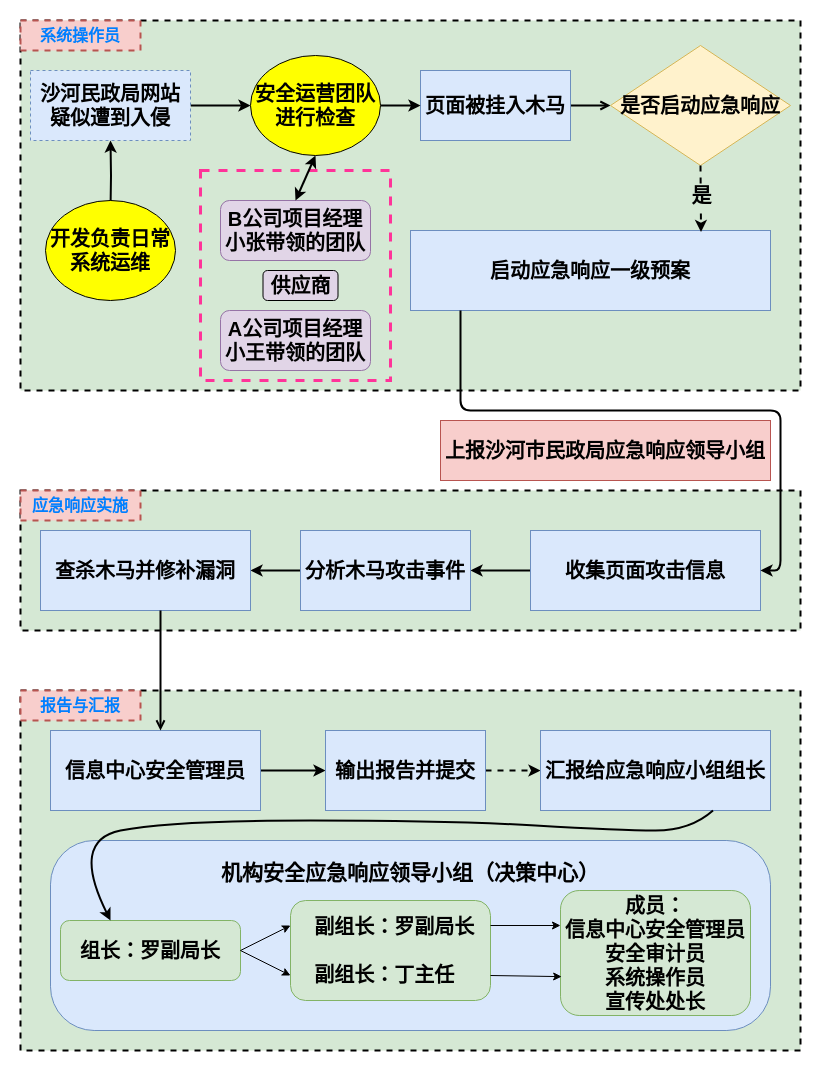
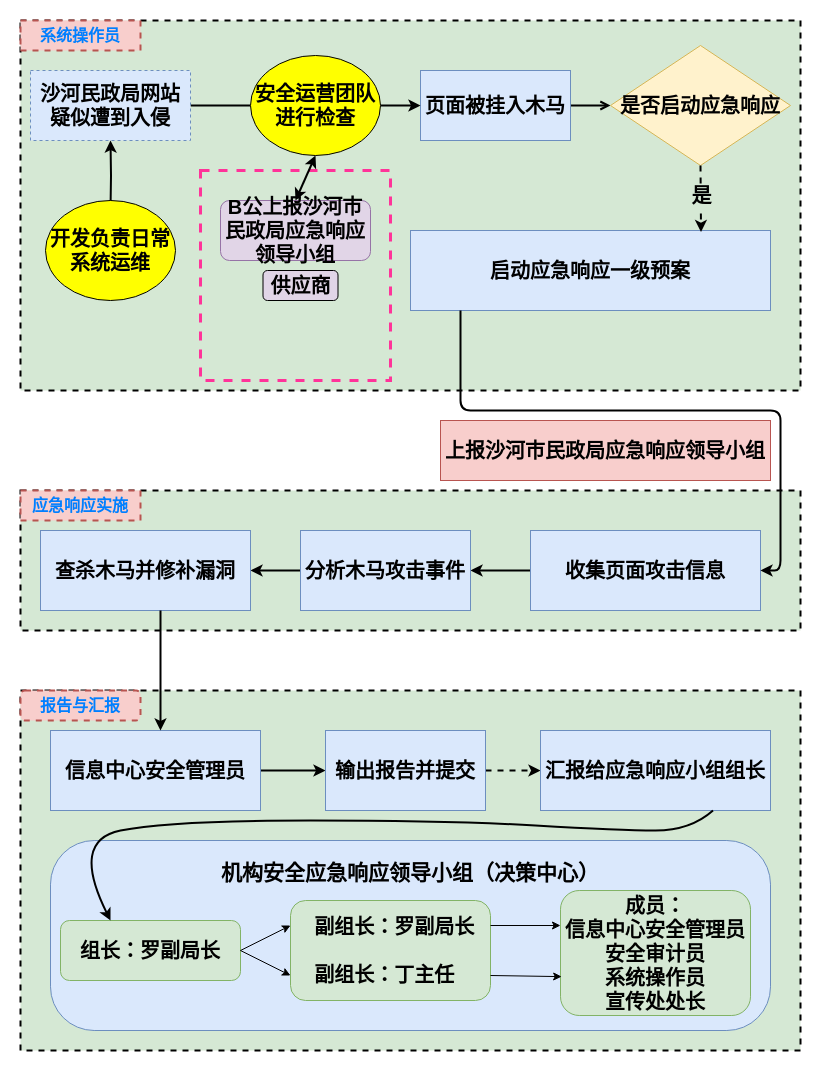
  <mxCell id="0" />
  <mxCell id="1" parent="0" />
  <mxCell id="2" value="" style="whiteSpace=wrap;html=1;dashed=1;fillColor=#d5e8d4;strokeWidth=2;" parent="1" vertex="1"><mxGeometry x="20" y="20" width="780" height="370" as="geometry" /></mxCell>
  <mxCell id="3" value="&lt;font style=&quot;font-size: 16px&quot; color=&quot;#007fff&quot;&gt;&lt;b&gt;系统操作员&lt;/b&gt;&lt;/font&gt;" style="whiteSpace=wrap;html=1;dashed=1;strokeWidth=2;fillColor=#f8cecc;strokeColor=#b85450;" parent="1" vertex="1"><mxGeometry x="20" y="20" width="120" height="30" as="geometry" /></mxCell>
- <mxCell id="4" value="" style="edgeStyle=orthogonalEdgeStyle;rounded=0;orthogonalLoop=1;jettySize=auto;html=1;labelBackgroundColor=none;strokeWidth=2;fillColor=#00FFFF;" parent="1" source="5" target="27" edge="1"><mxGeometry relative="1" as="geometry" /></mxCell>
+ <mxCell id="4" value="" style="edgeStyle=orthogonalEdgeStyle;rounded=0;orthogonalLoop=1;jettySize=auto;html=1;labelBackgroundColor=none;strokeWidth=2;fillColor=#00FFFF;endArrow=none;" parent="1" source="5" target="27" edge="1"><mxGeometry relative="1" as="geometry" /></mxCell>
  <mxCell id="5" value="&lt;font style=&quot;font-size: 20px&quot;&gt;&lt;b&gt;沙河民政局网站疑似遭到入侵&lt;/b&gt;&lt;/font&gt;" style="whiteSpace=wrap;html=1;strokeWidth=1;fillColor=#dae8fc;strokeColor=#6c8ebf;dashed=1;" parent="1" vertex="1"><mxGeometry x="30" y="70" width="160" height="70" as="geometry" /></mxCell>
  <mxCell id="6" value="&lt;font style=&quot;font-size: 20px&quot;&gt;&lt;b&gt;启动应急响应一级预案&lt;/b&gt;&lt;/font&gt;" style="whiteSpace=wrap;html=1;strokeWidth=1;fillColor=#dae8fc;strokeColor=#6c8ebf;" parent="1" vertex="1"><mxGeometry x="410" y="230" width="360" height="80" as="geometry" /></mxCell>
  <mxCell id="7" value="" style="whiteSpace=wrap;html=1;strokeWidth=2;dashed=1;fillColor=#d5e8d4;" parent="1" vertex="1"><mxGeometry x="20" y="490" width="780" height="140" as="geometry" /></mxCell>
  <mxCell id="8" value="" style="edgeStyle=orthogonalEdgeStyle;orthogonalLoop=1;jettySize=auto;html=1;strokeWidth=2;" parent="1" source="9" target="12" edge="1"><mxGeometry relative="1" as="geometry" /></mxCell>
  <mxCell id="9" value="&lt;font style=&quot;font-size: 20px&quot;&gt;&lt;b&gt;收集页面攻击信息&lt;/b&gt;&lt;/font&gt;" style="whiteSpace=wrap;html=1;strokeWidth=1;fillColor=#dae8fc;strokeColor=#6c8ebf;" parent="1" vertex="1"><mxGeometry x="530" y="530" width="230" height="80" as="geometry" /></mxCell>
  <mxCell id="10" style="edgeStyle=orthogonalEdgeStyle;orthogonalLoop=1;jettySize=auto;html=1;strokeWidth=2;" parent="1" source="6" target="9" edge="1"><mxGeometry relative="1" as="geometry"><Array as="points"><mxPoint x="460" y="410" /><mxPoint x="780" y="410" /><mxPoint x="780" y="570" /></Array></mxGeometry></mxCell>
  <mxCell id="11" value="" style="edgeStyle=orthogonalEdgeStyle;orthogonalLoop=1;jettySize=auto;html=1;strokeWidth=2;" parent="1" source="12" target="13" edge="1"><mxGeometry relative="1" as="geometry" /></mxCell>
  <mxCell id="12" value="&lt;font style=&quot;font-size: 20px&quot;&gt;&lt;b&gt;分析木马攻击事件&lt;/b&gt;&lt;/font&gt;" style="whiteSpace=wrap;html=1;strokeColor=#6c8ebf;strokeWidth=1;fillColor=#dae8fc;" parent="1" vertex="1"><mxGeometry x="300" y="530" width="170" height="80" as="geometry" /></mxCell>
  <mxCell id="13" value="&lt;b&gt;&lt;font style=&quot;font-size: 20px&quot;&gt;查杀木马并修补漏洞&lt;/font&gt;&lt;/b&gt;" style="whiteSpace=wrap;html=1;strokeColor=#6c8ebf;strokeWidth=1;fillColor=#dae8fc;" parent="1" vertex="1"><mxGeometry x="40" y="530" width="210" height="80" as="geometry" /></mxCell>
  <mxCell id="14" value="&lt;font style=&quot;font-size: 16px&quot; color=&quot;#007fff&quot;&gt;&lt;b&gt;应急响应实施&lt;/b&gt;&lt;/font&gt;" style="whiteSpace=wrap;html=1;dashed=1;strokeWidth=2;fillColor=#f8cecc;strokeColor=#b85450;" parent="1" vertex="1"><mxGeometry x="20" y="490" width="120" height="30" as="geometry" /></mxCell>
  <mxCell id="15" value="" style="whiteSpace=wrap;html=1;dashed=1;fillColor=#d5e8d4;strokeWidth=2;" parent="1" vertex="1"><mxGeometry x="20" y="690" width="780" height="360" as="geometry" /></mxCell>
- <mxCell id="16" value="&lt;font color=&quot;#007fff&quot; size=&quot;1&quot;&gt;&lt;b style=&quot;font-size: 16px&quot;&gt;报告与汇报&lt;/b&gt;&lt;/font&gt;" style="whiteSpace=wrap;html=1;dashed=1;strokeWidth=2;fillColor=#f8cecc;strokeColor=#b85450;" parent="1" vertex="1"><mxGeometry x="20" y="690" width="120" height="30" as="geometry" /></mxCell>
+ <mxCell id="16" value="&lt;font color=&quot;#007fff&quot; size=&quot;1&quot;&gt;&lt;b style=&quot;font-size: 16px&quot;&gt;报告与汇报&lt;/b&gt;&lt;/font&gt;" style="whiteSpace=wrap;html=1;dashed=1;strokeWidth=2;fillColor=#f8cecc;strokeColor=#b85450;rounded=1;" parent="1" vertex="1"><mxGeometry x="20" y="690" width="120" height="30" as="geometry" /></mxCell>
  <mxCell id="17" value="" style="edgeStyle=orthogonalEdgeStyle;orthogonalLoop=1;jettySize=auto;html=1;strokeWidth=2;" parent="1" source="18" target="21" edge="1"><mxGeometry relative="1" as="geometry" /></mxCell>
  <mxCell id="18" value="&lt;font style=&quot;font-size: 20px&quot;&gt;&lt;b&gt;信息中心安全管理员&lt;/b&gt;&lt;/font&gt;" style="whiteSpace=wrap;html=1;strokeColor=#6c8ebf;strokeWidth=1;fillColor=#dae8fc;" parent="1" vertex="1"><mxGeometry x="50" y="730" width="210" height="80" as="geometry" /></mxCell>
- <mxCell id="19" style="edgeStyle=orthogonalEdgeStyle;orthogonalLoop=1;jettySize=auto;html=1;strokeWidth=2;endArrow=open;" parent="1" source="13" target="18" edge="1"><mxGeometry relative="1" as="geometry"><Array as="points"><mxPoint x="160" y="680" /><mxPoint x="160" y="680" /></Array></mxGeometry></mxCell>
+ <mxCell id="19" style="edgeStyle=orthogonalEdgeStyle;orthogonalLoop=1;jettySize=auto;html=1;strokeWidth=2;" parent="1" source="13" target="18" edge="1"><mxGeometry relative="1" as="geometry"><Array as="points"><mxPoint x="160" y="680" /><mxPoint x="160" y="680" /></Array></mxGeometry></mxCell>
  <mxCell id="20" value="" style="edgeStyle=orthogonalEdgeStyle;orthogonalLoop=1;jettySize=auto;html=1;strokeWidth=2;dashed=1;" parent="1" source="21" target="22" edge="1"><mxGeometry relative="1" as="geometry" /></mxCell>
  <mxCell id="21" value="&lt;b&gt;&lt;font style=&quot;font-size: 20px&quot;&gt;输出报告并提交&lt;/font&gt;&lt;/b&gt;" style="whiteSpace=wrap;html=1;strokeColor=#6c8ebf;strokeWidth=1;fillColor=#dae8fc;" parent="1" vertex="1"><mxGeometry x="325" y="730" width="160" height="80" as="geometry" /></mxCell>
  <mxCell id="22" value="&lt;font style=&quot;font-size: 20px&quot;&gt;&lt;b&gt;汇报给应急响应小组组长&lt;/b&gt;&lt;/font&gt;" style="whiteSpace=wrap;html=1;strokeColor=#6c8ebf;strokeWidth=1;fillColor=#dae8fc;" parent="1" vertex="1"><mxGeometry x="540" y="730" width="230" height="80" as="geometry" /></mxCell>
  <mxCell id="23" style="edgeStyle=orthogonalEdgeStyle;rounded=0;orthogonalLoop=1;jettySize=auto;html=1;exitX=1;exitY=0.5;exitDx=0;exitDy=0;entryX=0;entryY=0.5;entryDx=0;entryDy=0;strokeWidth=2;endArrow=open;" parent="1" source="24" target="25" edge="1"><mxGeometry relative="1" as="geometry" /></mxCell>
  <mxCell id="24" value="&lt;b&gt;&lt;font style=&quot;font-size: 20px&quot;&gt;页面被挂入木马&lt;/font&gt;&lt;/b&gt;" style="rounded=0;whiteSpace=wrap;html=1;strokeColor=#6c8ebf;strokeWidth=1;labelBorderColor=none;fillColor=#dae8fc;" parent="1" vertex="1"><mxGeometry x="420" y="70" width="150" height="70" as="geometry" /></mxCell>
  <mxCell id="25" value="&lt;font style=&quot;font-size: 20px&quot;&gt;&lt;b&gt;是否启动应急响应&lt;/b&gt;&lt;/font&gt;" style="rhombus;whiteSpace=wrap;html=1;strokeColor=#d6b656;strokeWidth=1;fillColor=#fff2cc;" parent="1" vertex="1"><mxGeometry x="610" y="45" width="180" height="120" as="geometry" /></mxCell>
  <mxCell id="26" value="" style="edgeStyle=orthogonalEdgeStyle;rounded=0;orthogonalLoop=1;jettySize=auto;html=1;labelBackgroundColor=none;strokeWidth=2;fillColor=#00FFFF;" parent="1" source="27" target="24" edge="1"><mxGeometry relative="1" as="geometry" /></mxCell>
  <mxCell id="27" value="&lt;font style=&quot;font-size: 20px&quot;&gt;&lt;b&gt;安全运营团队进行检查&lt;/b&gt;&lt;/font&gt;" style="ellipse;whiteSpace=wrap;html=1;strokeColor=#000000;strokeWidth=1;fillColor=#FFFF00;" parent="1" vertex="1"><mxGeometry x="250" y="55" width="130" height="100" as="geometry" /></mxCell>
  <mxCell id="28" value="" style="endArrow=classic;html=1;strokeWidth=2;fillColor=#00FFFF;exitX=0.5;exitY=1;exitDx=0;exitDy=0;labelBackgroundColor=none;entryX=0.807;entryY=0.019;entryDx=0;entryDy=0;entryPerimeter=0;dashed=1;" parent="1" source="25" target="6" edge="1"><mxGeometry relative="1" as="geometry"><mxPoint x="350" y="260" as="sourcePoint" /><mxPoint x="700" y="210" as="targetPoint" /></mxGeometry></mxCell>
  <mxCell id="29" value="&lt;b&gt;&lt;font style=&quot;font-size: 20px&quot;&gt;是&lt;/font&gt;&lt;/b&gt;" style="edgeLabel;resizable=0;html=1;align=center;verticalAlign=middle;labelBackgroundColor=#d5e8d4;" parent="28" connectable="0" vertex="1"><mxGeometry relative="1" as="geometry"><mxPoint y="-3" as="offset" /></mxGeometry></mxCell>
  <mxCell id="30" value="" style="edgeStyle=orthogonalEdgeStyle;rounded=0;orthogonalLoop=1;jettySize=auto;html=1;labelBackgroundColor=none;strokeWidth=2;fillColor=#00FFFF;" parent="1" target="5" edge="1"><mxGeometry relative="1" as="geometry"><mxPoint x="110" y="210" as="sourcePoint" /></mxGeometry></mxCell>
  <mxCell id="31" value="&lt;font style=&quot;font-size: 20px&quot;&gt;&lt;b&gt;开发&lt;/b&gt;&lt;/font&gt;&lt;span style=&quot;font-size: 20px&quot;&gt;&lt;b&gt;负责日常系统运维&lt;/b&gt;&lt;/span&gt;" style="ellipse;whiteSpace=wrap;html=1;strokeColor=#000000;strokeWidth=1;fillColor=#FFFF00;" parent="1" vertex="1"><mxGeometry x="45" y="200" width="130" height="100" as="geometry" /></mxCell>
  <mxCell id="32" value="" style="rounded=0;whiteSpace=wrap;html=1;labelBackgroundColor=#d5e8d4;strokeWidth=3;fillColor=#d5e8d4;dashed=1;strokeColor=#FF3399;" parent="1" vertex="1"><mxGeometry x="200" y="170" width="190" height="210" as="geometry" /></mxCell>
- <mxCell id="33" value="&lt;div&gt;&lt;span style=&quot;font-size: 20px&quot;&gt;&lt;b&gt;B公&lt;/b&gt;&lt;/span&gt;&lt;b style=&quot;font-size: 20px&quot;&gt;司项目经理小张带领的团队&lt;/b&gt;&lt;/div&gt;" style="rounded=1;whiteSpace=wrap;html=1;labelBackgroundColor=#none;strokeColor=#9673a6;strokeWidth=1;fillColor=#e1d5e7;" parent="1" vertex="1"><mxGeometry x="220" y="200" width="150" height="60" as="geometry" /></mxCell>
- <mxCell id="34" value="&lt;b&gt;&lt;font style=&quot;font-size: 20px&quot;&gt;A公司项目经理小王带领的团队&lt;/font&gt;&lt;/b&gt;" style="rounded=1;whiteSpace=wrap;html=1;labelBackgroundColor=#none;strokeColor=#9673a6;strokeWidth=1;fillColor=#e1d5e7;" parent="1" vertex="1"><mxGeometry x="220" y="310" width="150" height="60" as="geometry" /></mxCell>
+ <mxCell id="33" value="&lt;div&gt;&lt;span style=&quot;font-size: 20px&quot;&gt;&lt;b&gt;B公&lt;/b&gt;&lt;/span&gt;&lt;b style=&quot;font-size: 20px&quot;&gt;上报沙河市民政局应急响应领导小组&lt;/b&gt;&lt;/div&gt;" style="rounded=1;whiteSpace=wrap;html=1;labelBackgroundColor=#none;strokeColor=#9673a6;strokeWidth=1;fillColor=#e1d5e7;" parent="1" vertex="1"><mxGeometry x="220" y="200" width="150" height="60" as="geometry" /></mxCell>
  <mxCell id="35" value="" style="endArrow=classic;startArrow=classic;html=1;entryX=0.5;entryY=1;entryDx=0;entryDy=0;exitX=0.5;exitY=0;exitDx=0;exitDy=0;strokeWidth=2;" parent="1" source="33" target="27" edge="1"><mxGeometry width="50" height="50" relative="1" as="geometry"><mxPoint x="360" y="210" as="sourcePoint" /><mxPoint x="440" y="130" as="targetPoint" /></mxGeometry></mxCell>
  <mxCell id="36" value="&lt;b&gt;&lt;font style=&quot;font-size: 20px&quot;&gt;供应商&lt;/font&gt;&lt;/b&gt;" style="rounded=1;whiteSpace=wrap;html=1;labelBackgroundColor=#none;strokeWidth=1;fillColor=#e1d5e7;" parent="1" vertex="1"><mxGeometry x="262.5" y="270" width="75" height="30" as="geometry" /></mxCell>
  <mxCell id="37" value="&lt;font style=&quot;font-size: 20px&quot;&gt;&lt;b&gt;上报沙河市民政局应急响应领导小组&lt;/b&gt;&lt;/font&gt;" style="rounded=0;whiteSpace=wrap;html=1;labelBackgroundColor=#none;strokeColor=#b85450;strokeWidth=1;fillColor=#f8cecc;" parent="1" vertex="1"><mxGeometry x="440" y="420" width="330" height="60" as="geometry" /></mxCell>
  <mxCell id="38" value="&lt;font style=&quot;font-size: 21px&quot;&gt;&lt;b&gt;机构安全应急响应领导小组（决策中心）&lt;br&gt;&lt;br&gt;&lt;br&gt;&lt;br&gt;&lt;br&gt;&lt;/b&gt;&lt;br&gt;&lt;/font&gt;" style="rounded=1;whiteSpace=wrap;html=1;fillColor=#dae8fc;strokeColor=#6c8ebf;glass=0;arcSize=23;" parent="1" vertex="1"><mxGeometry x="50" y="840" width="720" height="190" as="geometry" /></mxCell>
  <mxCell id="39" value="&lt;font style=&quot;font-size: 20px&quot;&gt;&lt;b&gt;组长：罗副局长&lt;/b&gt;&lt;/font&gt;" style="rounded=1;whiteSpace=wrap;html=1;fillColor=#d5e8d4;strokeColor=#82b366;" parent="1" vertex="1"><mxGeometry x="60" y="920" width="180" height="60" as="geometry" /></mxCell>
  <mxCell id="40" value="&lt;font style=&quot;font-size: 20px&quot;&gt;&lt;b&gt;&amp;nbsp; &amp;nbsp; 副组长：罗副局长&lt;br&gt;&lt;br&gt;&amp;nbsp; &amp;nbsp; 副组长：丁主任&lt;/b&gt;&lt;/font&gt;" style="rounded=1;whiteSpace=wrap;html=1;glass=0;fillColor=#d5e8d4;strokeColor=#82b366;align=left;" parent="1" vertex="1"><mxGeometry x="290" y="900" width="200" height="100" as="geometry" /></mxCell>
  <mxCell id="41" value="&lt;div&gt;&lt;b style=&quot;font-size: 20px&quot;&gt;成员：&lt;/b&gt;&lt;/div&gt;&lt;div&gt;&lt;span style=&quot;font-size: 20px&quot;&gt;&lt;b&gt;信息中心安全管理员&lt;/b&gt;&lt;/span&gt;&lt;/div&gt;&lt;div&gt;&lt;b style=&quot;font-size: 20px&quot;&gt;安全审计员&lt;/b&gt;&lt;/div&gt;&lt;div&gt;&lt;span style=&quot;font-size: 20px&quot;&gt;&lt;b&gt;系统操作员&lt;/b&gt;&lt;/span&gt;&lt;/div&gt;&lt;div&gt;&lt;b style=&quot;font-size: 20px&quot;&gt;宣传&lt;/b&gt;&lt;b style=&quot;font-size: 20px&quot;&gt;处处长&lt;/b&gt;&lt;/div&gt;" style="rounded=1;whiteSpace=wrap;html=1;glass=0;fillColor=#d5e8d4;strokeColor=#82b366;align=center;" parent="1" vertex="1"><mxGeometry x="560" y="890" width="190" height="125" as="geometry" /></mxCell>
  <mxCell id="42" value="" style="endArrow=classic;html=1;entryX=0;entryY=0.25;entryDx=0;entryDy=0;" parent="1" target="40" edge="1"><mxGeometry width="50" height="50" relative="1" as="geometry"><mxPoint x="240" y="950" as="sourcePoint" /><mxPoint x="290" y="900" as="targetPoint" /></mxGeometry></mxCell>
  <mxCell id="43" value="" style="endArrow=classic;html=1;exitX=1;exitY=0.5;exitDx=0;exitDy=0;entryX=0;entryY=0.75;entryDx=0;entryDy=0;" parent="1" source="39" target="40" edge="1"><mxGeometry width="50" height="50" relative="1" as="geometry"><mxPoint x="240" y="1010" as="sourcePoint" /><mxPoint x="290" y="960" as="targetPoint" /></mxGeometry></mxCell>
  <mxCell id="44" value="" style="endArrow=classic;html=1;exitX=1;exitY=0.25;exitDx=0;exitDy=0;" parent="1" source="40" edge="1"><mxGeometry width="50" height="50" relative="1" as="geometry"><mxPoint x="440" y="1070" as="sourcePoint" /><mxPoint x="560" y="925" as="targetPoint" /></mxGeometry></mxCell>
  <mxCell id="45" value="" style="endArrow=classic;html=1;exitX=1;exitY=0.75;exitDx=0;exitDy=0;entryX=0.006;entryY=0.689;entryDx=0;entryDy=0;entryPerimeter=0;" parent="1" source="40" target="41" edge="1"><mxGeometry width="50" height="50" relative="1" as="geometry"><mxPoint x="440" y="1070" as="sourcePoint" /><mxPoint x="490" y="1020" as="targetPoint" /></mxGeometry></mxCell>
  <mxCell id="46" value="" style="curved=1;endArrow=classic;html=1;strokeWidth=2;exitX=0.75;exitY=1;exitDx=0;exitDy=0;" parent="1" source="22" edge="1"><mxGeometry width="50" height="50" relative="1" as="geometry"><mxPoint x="530" y="820" as="sourcePoint" /><mxPoint x="110" y="920" as="targetPoint" /><Array as="points"><mxPoint x="690" y="830" /><mxPoint x="620" y="830" /><mxPoint x="450" y="820" /><mxPoint x="170" y="820" /><mxPoint x="70" y="840" /></Array></mxGeometry></mxCell>
